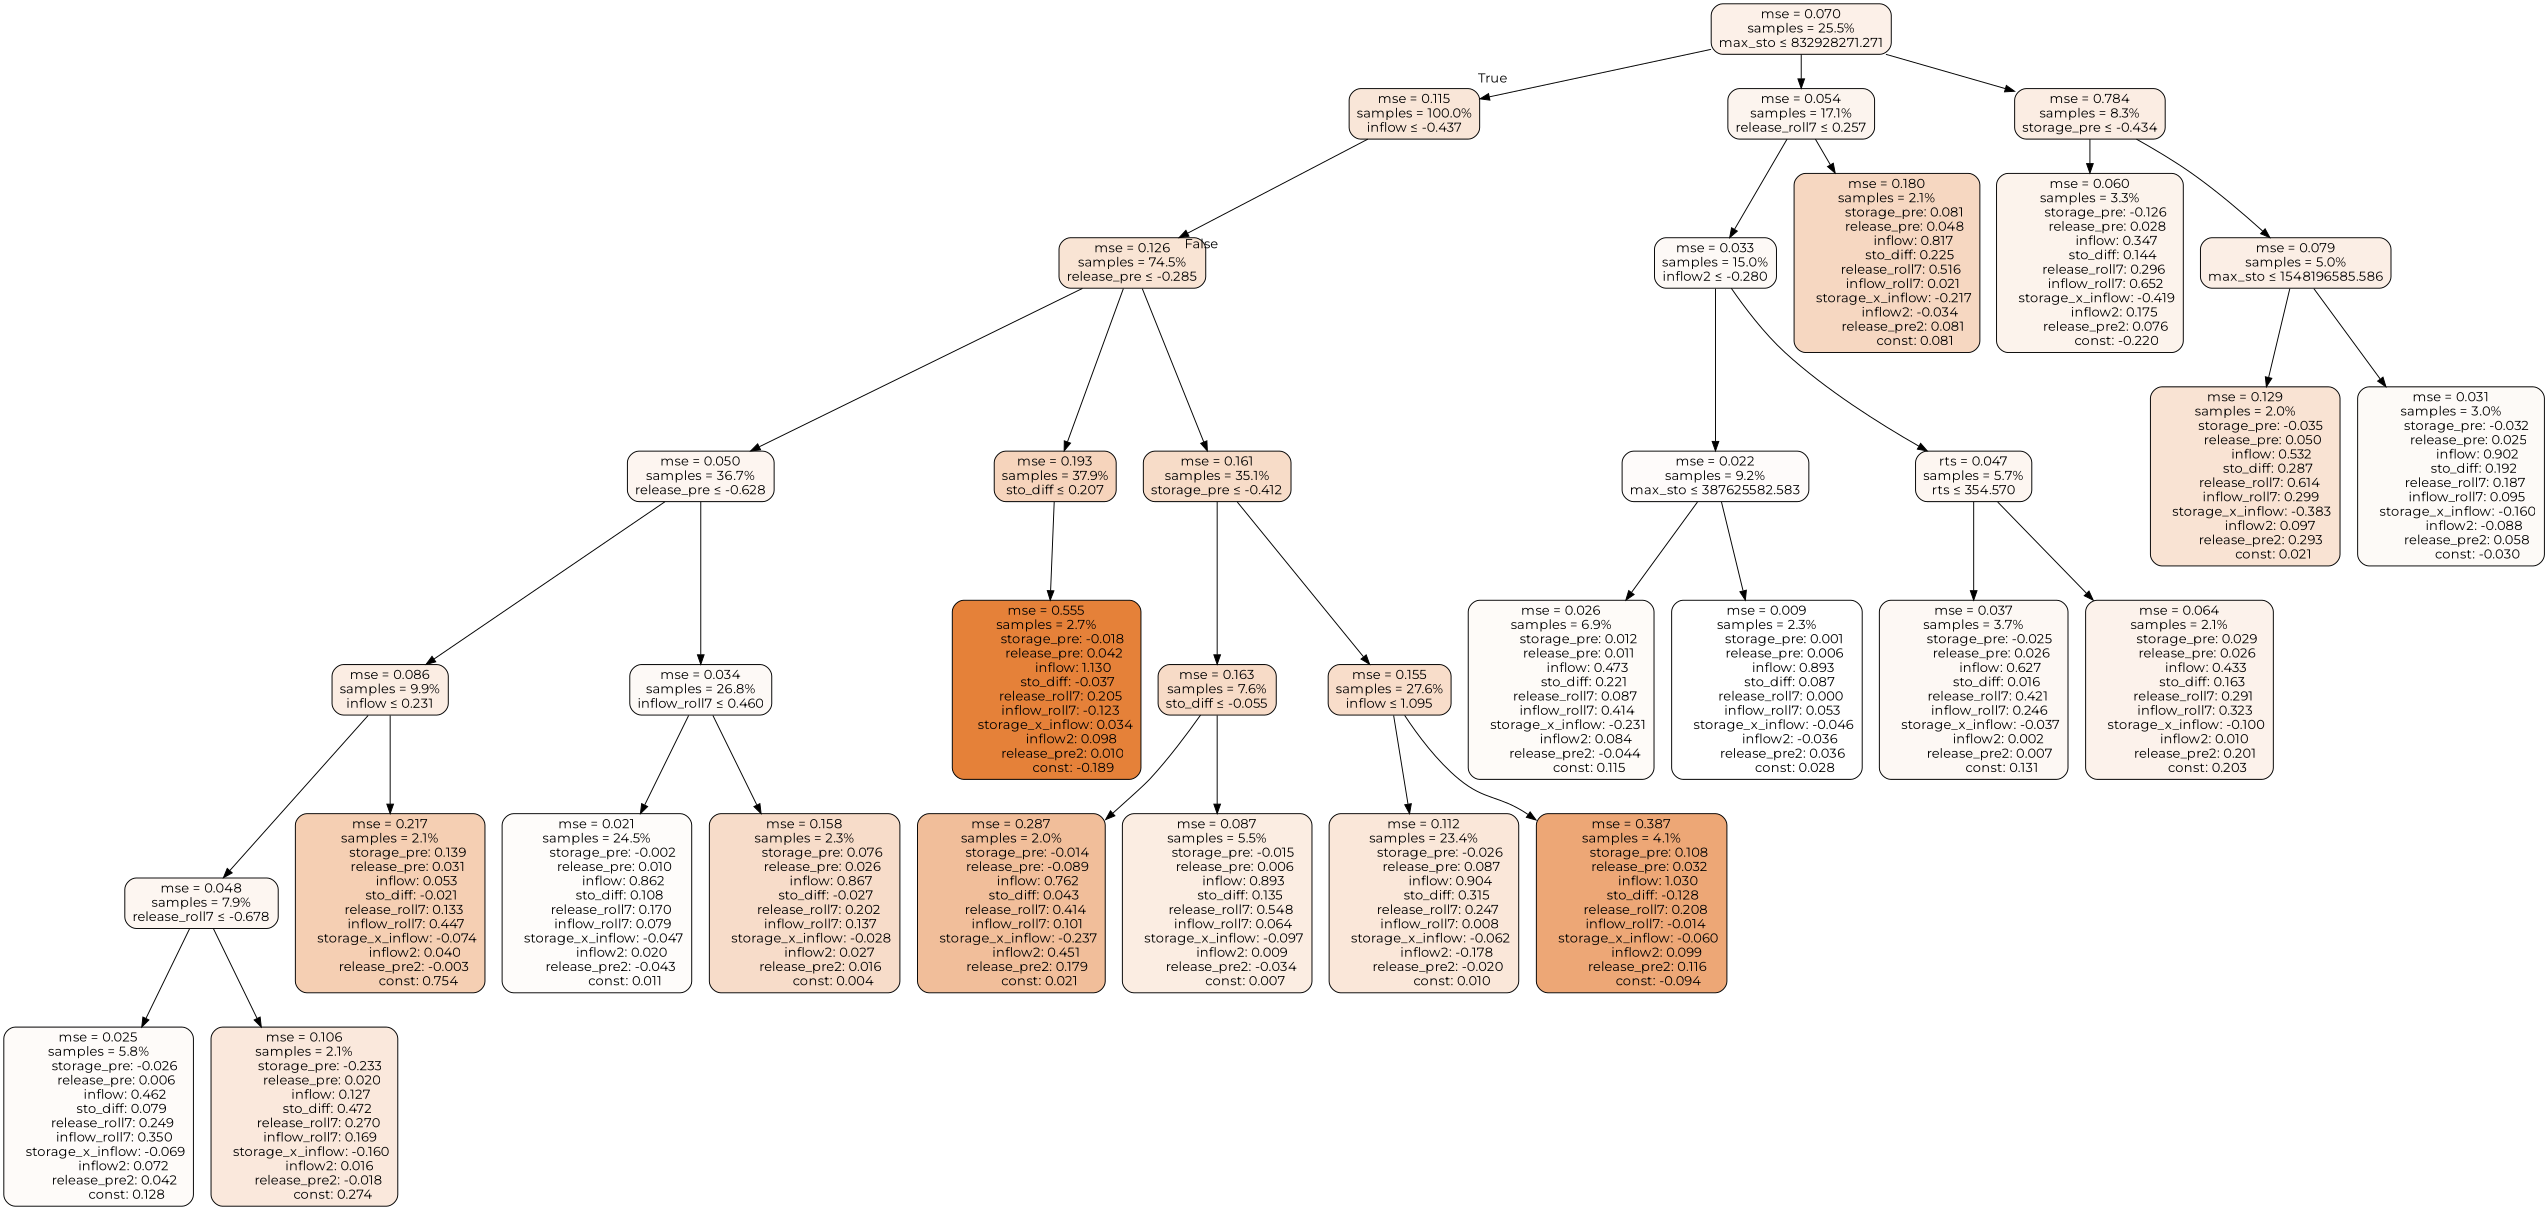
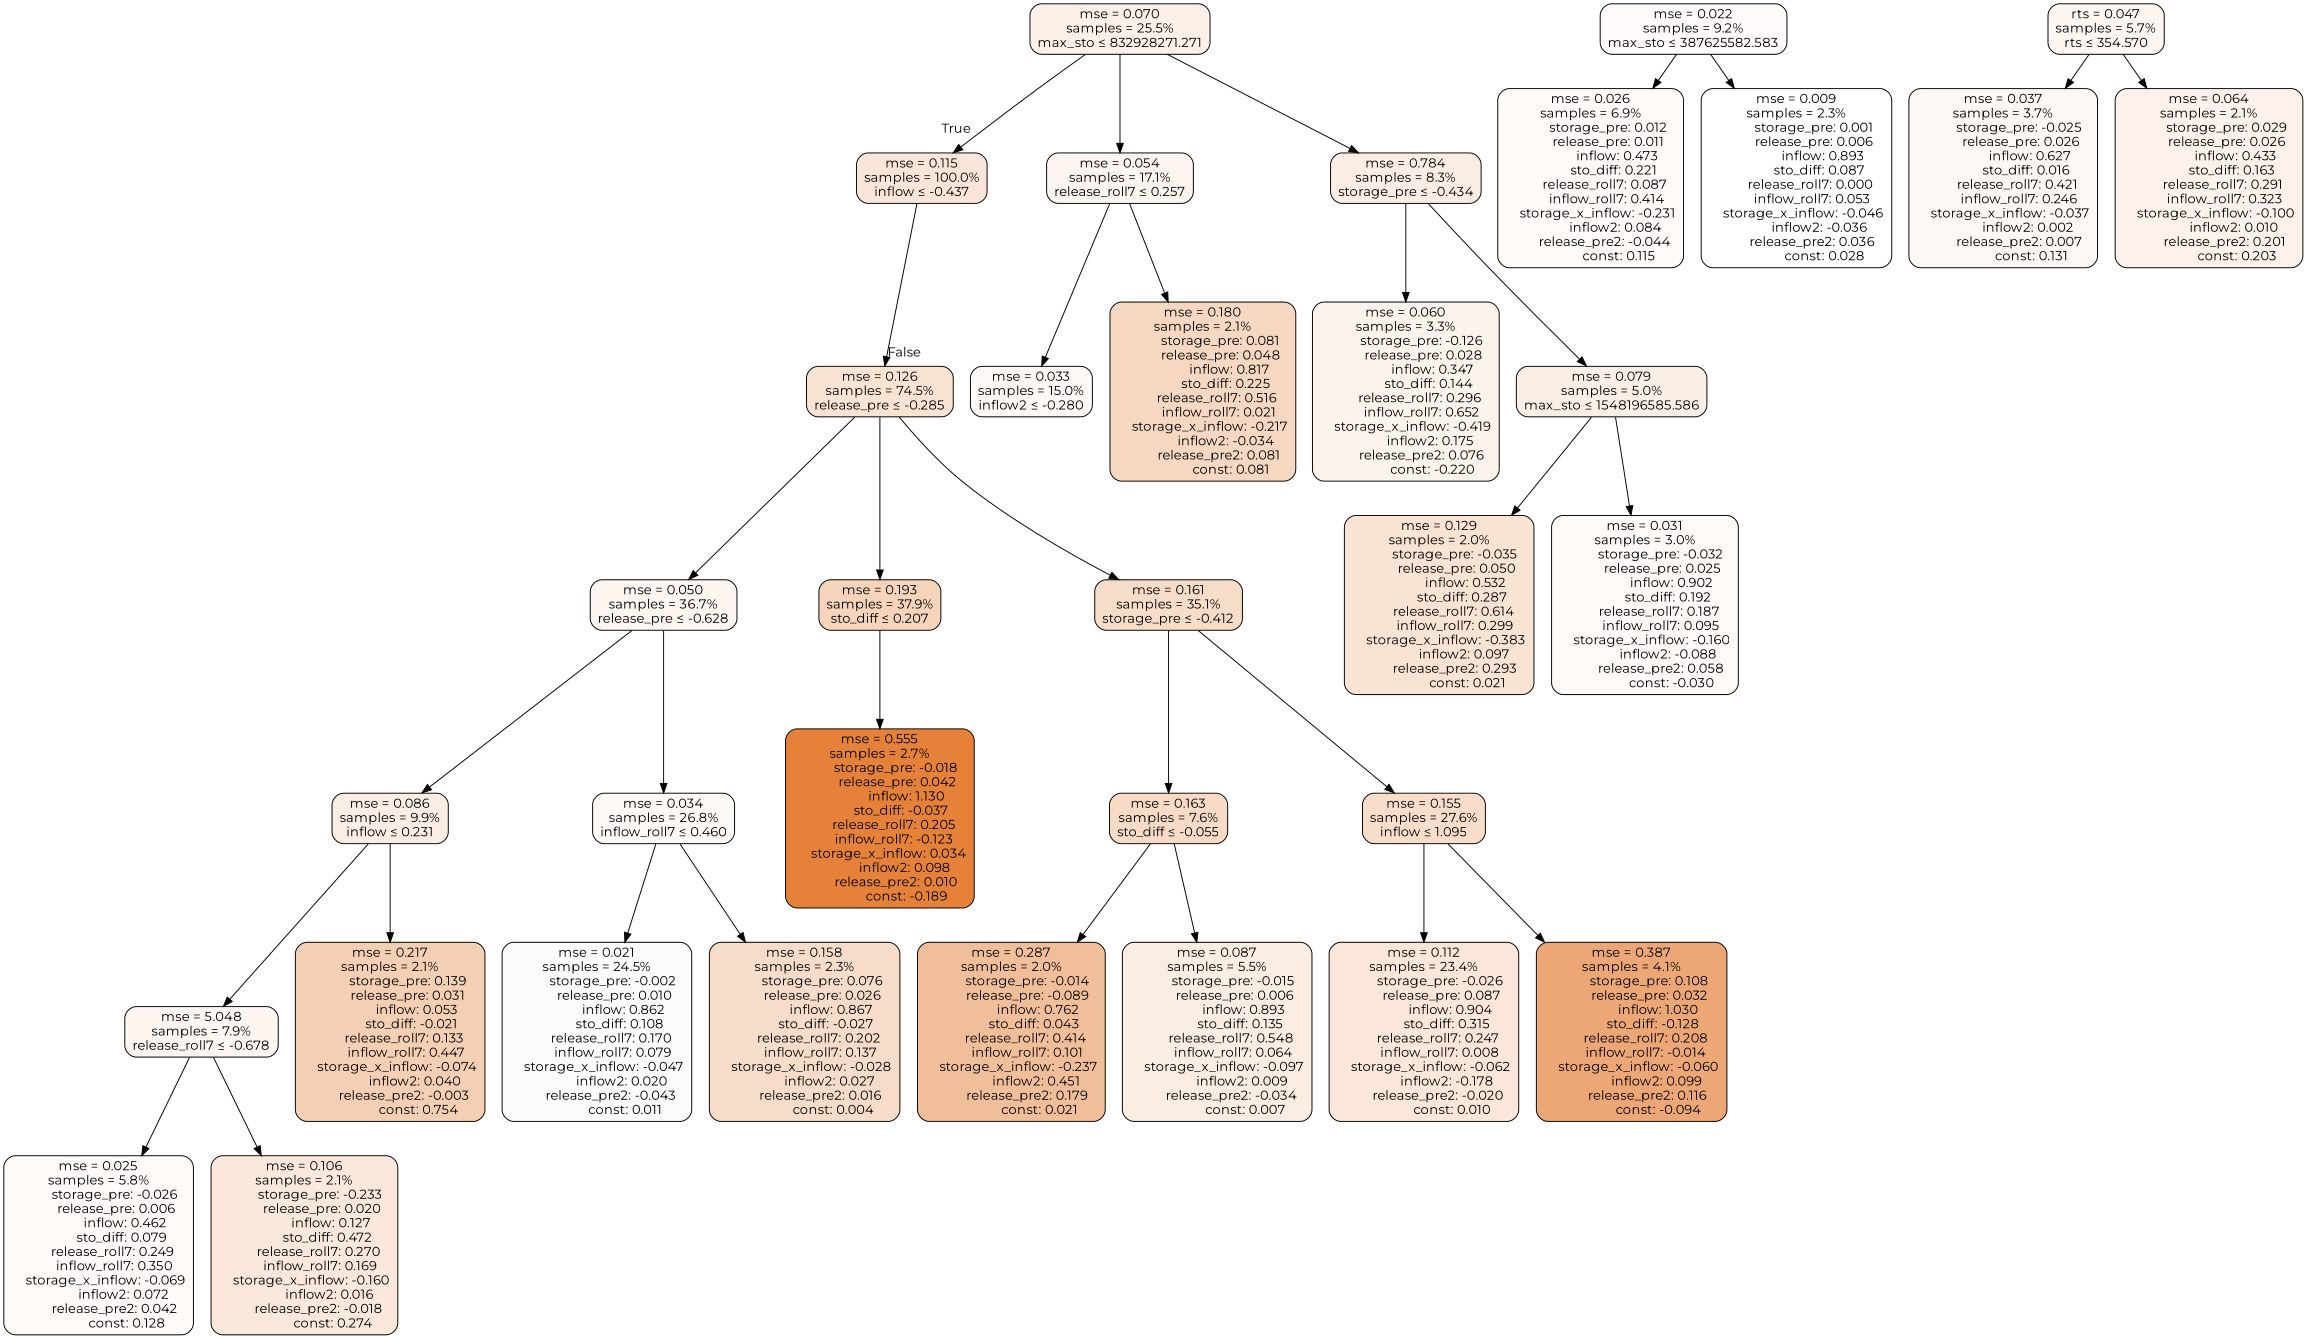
  digraph {
    fontname=Montserrat
    node [color=black fillcolor="#fbede3" fontname=Montserrat shape=rectangle style="filled, rounded"]
    edge [fontname=Montserrat]
    n1 [fillcolor="#f9e6d8" label="mse = 0.115\nsamples = 100.0%\ninflow &le; -0.437"]
    n2 [fillcolor="#f9e4d4" label="mse = 0.126\nsamples = 74.5%\nrelease_pre &le; -0.285"]
    n3 [fillcolor="#fcf0e8" label="mse = 0.070\nsamples = 25.5%\nmax_sto &le; 832928271.271"]
    n4 [fillcolor="#fcf4ee" label="mse = 0.054\nsamples = 17.1%\nrelease_roll7 &le; 0.257"]
    n5 [label="mse = 0.784\nsamples = 8.3%\nstorage_pre &le; -0.434"]
    n6 [fillcolor="#fdf5f0" label="mse = 0.050\nsamples = 36.7%\nrelease_pre &le; -0.628"]
    n7 [fillcolor="#f6d4bc" label="mse = 0.193\nsamples = 37.9%\nsto_diff &le; 0.207"]
    n8 [fillcolor="#f7dcc8" label="mse = 0.161\nsamples = 35.1%\nstorage_pre &le; -0.412"]
    n9 [fillcolor="#fdf9f6" label="mse = 0.033\nsamples = 15.0%\ninflow2 &le; -0.280"]
    n10 [fillcolor="#f6d7c1" label="mse = 0.180\nsamples = 2.1%\n          storage_pre: 0.081\n          release_pre: 0.048\n               inflow: 0.817\n             sto_diff: 0.225\n        release_roll7: 0.516\n         inflow_roll7: 0.021\n    storage_x_inflow: -0.217\n             inflow2: -0.034\n         release_pre2: 0.081\n                const: 0.081"]
    n11 [fillcolor="#fcf3ec" label="mse = 0.060\nsamples = 3.3%\n         storage_pre: -0.126\n          release_pre: 0.028\n               inflow: 0.347\n             sto_diff: 0.144\n        release_roll7: 0.296\n         inflow_roll7: 0.652\n    storage_x_inflow: -0.419\n              inflow2: 0.175\n         release_pre2: 0.076\n               const: -0.220"]
    n12 [fillcolor="#fbeee5" label="mse = 0.079\nsamples = 5.0%\nmax_sto &le; 1548196585.586"]
    n13 [fillcolor="#fefbfa" label="mse = 0.022\nsamples = 9.2%\nmax_sto &le; 387625582.583"]
    n14 [fillcolor="#fdf6f1" label="rts = 0.047\nsamples = 5.7%\nrts &le; 354.570"]
    n15 [fillcolor="#fefbf8" label="mse = 0.026\nsamples = 6.9%\n          storage_pre: 0.012\n          release_pre: 0.011\n               inflow: 0.473\n             sto_diff: 0.221\n        release_roll7: 0.087\n         inflow_roll7: 0.414\n    storage_x_inflow: -0.231\n              inflow2: 0.084\n        release_pre2: -0.044\n                const: 0.115"]
    n16 [fillcolor="#ffffff" label="mse = 0.009\nsamples = 2.3%\n          storage_pre: 0.001\n          release_pre: 0.006\n               inflow: 0.893\n             sto_diff: 0.087\n        release_roll7: 0.000\n         inflow_roll7: 0.053\n    storage_x_inflow: -0.046\n             inflow2: -0.036\n         release_pre2: 0.036\n                const: 0.028"]
    n17 [fillcolor="#fdf8f4" label="mse = 0.037\nsamples = 3.7%\n         storage_pre: -0.025\n          release_pre: 0.026\n               inflow: 0.627\n             sto_diff: 0.016\n        release_roll7: 0.421\n         inflow_roll7: 0.246\n    storage_x_inflow: -0.037\n              inflow2: 0.002\n         release_pre2: 0.007\n                const: 0.131"]
    n18 [fillcolor="#fcf2eb" label="mse = 0.064\nsamples = 2.1%\n          storage_pre: 0.029\n          release_pre: 0.026\n               inflow: 0.433\n             sto_diff: 0.163\n        release_roll7: 0.291\n         inflow_roll7: 0.323\n    storage_x_inflow: -0.100\n              inflow2: 0.010\n         release_pre2: 0.201\n                const: 0.203"]
    n19 [fillcolor="#f9e3d3" label="mse = 0.129\nsamples = 2.0%\n         storage_pre: -0.035\n          release_pre: 0.050\n               inflow: 0.532\n             sto_diff: 0.287\n        release_roll7: 0.614\n         inflow_roll7: 0.299\n    storage_x_inflow: -0.383\n              inflow2: 0.097\n         release_pre2: 0.293\n                const: 0.021"]
    n20 [fillcolor="#fdfaf7" label="mse = 0.031\nsamples = 3.0%\n         storage_pre: -0.032\n          release_pre: 0.025\n               inflow: 0.902\n             sto_diff: 0.192\n        release_roll7: 0.187\n         inflow_roll7: 0.095\n    storage_x_inflow: -0.160\n             inflow2: -0.088\n         release_pre2: 0.058\n               const: -0.030"]
    n21 [label="mse = 0.086\nsamples = 9.9%\ninflow &le; 0.231"]
    n22 [fillcolor="#fdf9f6" label="mse = 0.034\nsamples = 26.8%\ninflow_roll7 &le; 0.460"]
    n23 [fillcolor="#e58139" label="mse = 0.555\nsamples = 2.7%\n         storage_pre: -0.018\n          release_pre: 0.042\n               inflow: 1.130\n            sto_diff: -0.037\n        release_roll7: 0.205\n        inflow_roll7: -0.123\n     storage_x_inflow: 0.034\n              inflow2: 0.098\n         release_pre2: 0.010\n               const: -0.189"]
-   n24 [fillcolor="#fdf6f1" label="mse = 0.048\nsamples = 7.9%\nrelease_roll7 &le; -0.678"]
+   n24 [fillcolor="#fdf6f1" label="mse = 5.048\nsamples = 7.9%\nrelease_roll7 &le; -0.678"]
    n25 [fillcolor="#f5cfb3" label="mse = 0.217\nsamples = 2.1%\n          storage_pre: 0.139\n          release_pre: 0.031\n               inflow: 0.053\n            sto_diff: -0.021\n        release_roll7: 0.133\n         inflow_roll7: 0.447\n    storage_x_inflow: -0.074\n              inflow2: 0.040\n        release_pre2: -0.003\n                const: 0.754"]
    n26 [fillcolor="#fefcfa" label="mse = 0.021\nsamples = 24.5%\n         storage_pre: -0.002\n          release_pre: 0.010\n               inflow: 0.862\n             sto_diff: 0.108\n        release_roll7: 0.170\n         inflow_roll7: 0.079\n    storage_x_inflow: -0.047\n              inflow2: 0.020\n        release_pre2: -0.043\n                const: 0.011"]
    n27 [fillcolor="#f7dcc9" label="mse = 0.158\nsamples = 2.3%\n          storage_pre: 0.076\n          release_pre: 0.026\n               inflow: 0.867\n            sto_diff: -0.027\n        release_roll7: 0.202\n         inflow_roll7: 0.137\n    storage_x_inflow: -0.028\n              inflow2: 0.027\n         release_pre2: 0.016\n                const: 0.004"]
    n28 [fillcolor="#fefbf9" label="mse = 0.025\nsamples = 5.8%\n         storage_pre: -0.026\n          release_pre: 0.006\n               inflow: 0.462\n             sto_diff: 0.079\n        release_roll7: 0.249\n         inflow_roll7: 0.350\n    storage_x_inflow: -0.069\n              inflow2: 0.072\n         release_pre2: 0.042\n                const: 0.128"]
    n29 [fillcolor="#fae8dc" label="mse = 0.106\nsamples = 2.1%\n         storage_pre: -0.233\n          release_pre: 0.020\n               inflow: 0.127\n             sto_diff: 0.472\n        release_roll7: 0.270\n         inflow_roll7: 0.169\n    storage_x_inflow: -0.160\n              inflow2: 0.016\n        release_pre2: -0.018\n                const: 0.274"]
    n30 [fillcolor="#f7dbc7" label="mse = 0.163\nsamples = 7.6%\nsto_diff &le; -0.055"]
    n31 [fillcolor="#f8ddca" label="mse = 0.155\nsamples = 27.6%\ninflow &le; 1.095"]
    n32 [fillcolor="#f1be9a" label="mse = 0.287\nsamples = 2.0%\n         storage_pre: -0.014\n         release_pre: -0.089\n               inflow: 0.762\n             sto_diff: 0.043\n        release_roll7: 0.414\n         inflow_roll7: 0.101\n    storage_x_inflow: -0.237\n              inflow2: 0.451\n         release_pre2: 0.179\n                const: 0.021"]
    n33 [fillcolor="#fbede2" label="mse = 0.087\nsamples = 5.5%\n         storage_pre: -0.015\n          release_pre: 0.006\n               inflow: 0.893\n             sto_diff: 0.135\n        release_roll7: 0.548\n         inflow_roll7: 0.064\n    storage_x_inflow: -0.097\n              inflow2: 0.009\n        release_pre2: -0.034\n                const: 0.007"]
    n34 [fillcolor="#fae7d9" label="mse = 0.112\nsamples = 23.4%\n         storage_pre: -0.026\n          release_pre: 0.087\n               inflow: 0.904\n             sto_diff: 0.315\n        release_roll7: 0.247\n         inflow_roll7: 0.008\n    storage_x_inflow: -0.062\n             inflow2: -0.178\n        release_pre2: -0.020\n                const: 0.010"]
    n35 [fillcolor="#eda776" label="mse = 0.387\nsamples = 4.1%\n          storage_pre: 0.108\n          release_pre: 0.032\n               inflow: 1.030\n            sto_diff: -0.128\n        release_roll7: 0.208\n        inflow_roll7: -0.014\n    storage_x_inflow: -0.060\n              inflow2: 0.099\n         release_pre2: 0.116\n               const: -0.094"]
    n1 -> n2 [headlabel=False labelangle=-45 labeldistance=2.5]
    n2 -> n6
    n2 -> n7
    n2 -> n8
    n3 -> n1 [headlabel=True labelangle=45 labeldistance=2.5]
    n3 -> n4
    n3 -> n5
    n4 -> n9
    n4 -> n10
    n5 -> n11
    n5 -> n12
    n6 -> n21
    n6 -> n22
    n7 -> n23
    n8 -> n30
    n8 -> n31
-   n9 -> n13
-   n9 -> n14
    n12 -> n19
    n12 -> n20
    n13 -> n15
    n13 -> n16
    n14 -> n17
    n14 -> n18
    n21 -> n24
    n21 -> n25
    n22 -> n26
    n22 -> n27
    n24 -> n28
    n24 -> n29
    n30 -> n32
    n30 -> n33
    n31 -> n34
    n31 -> n35
  }
